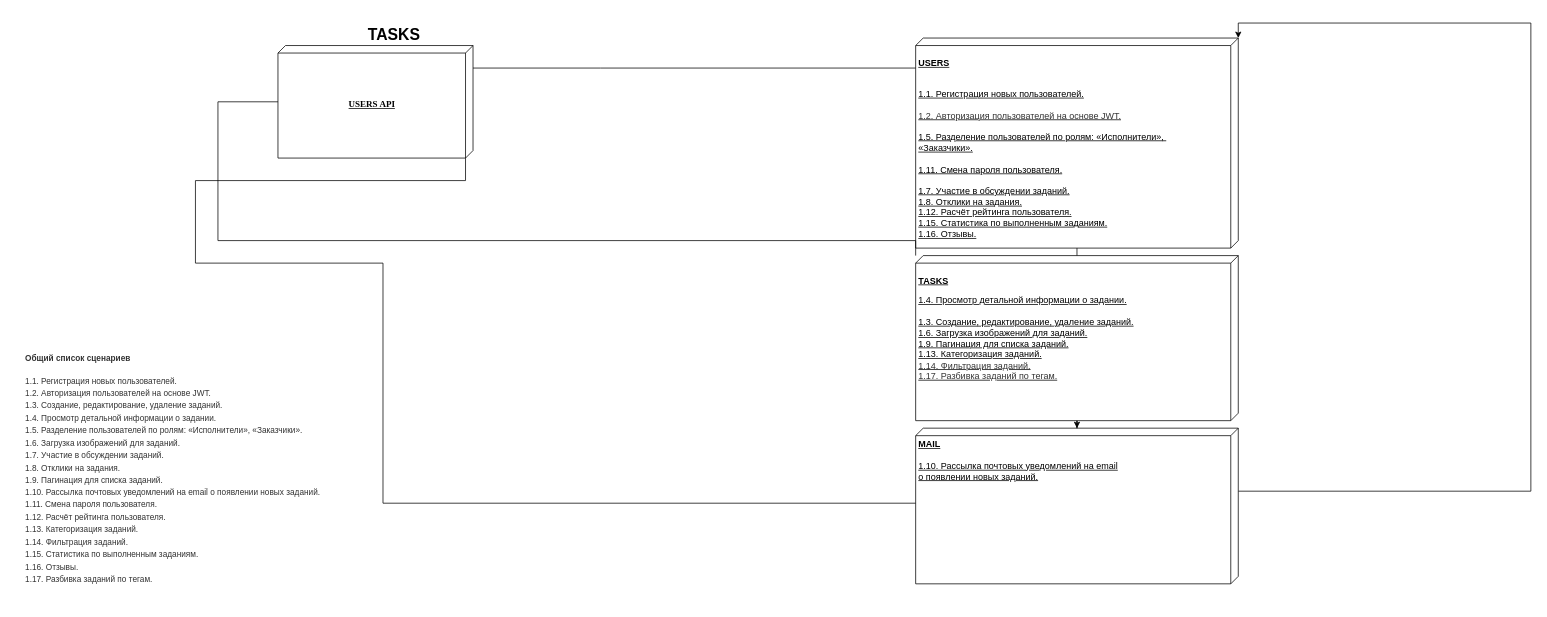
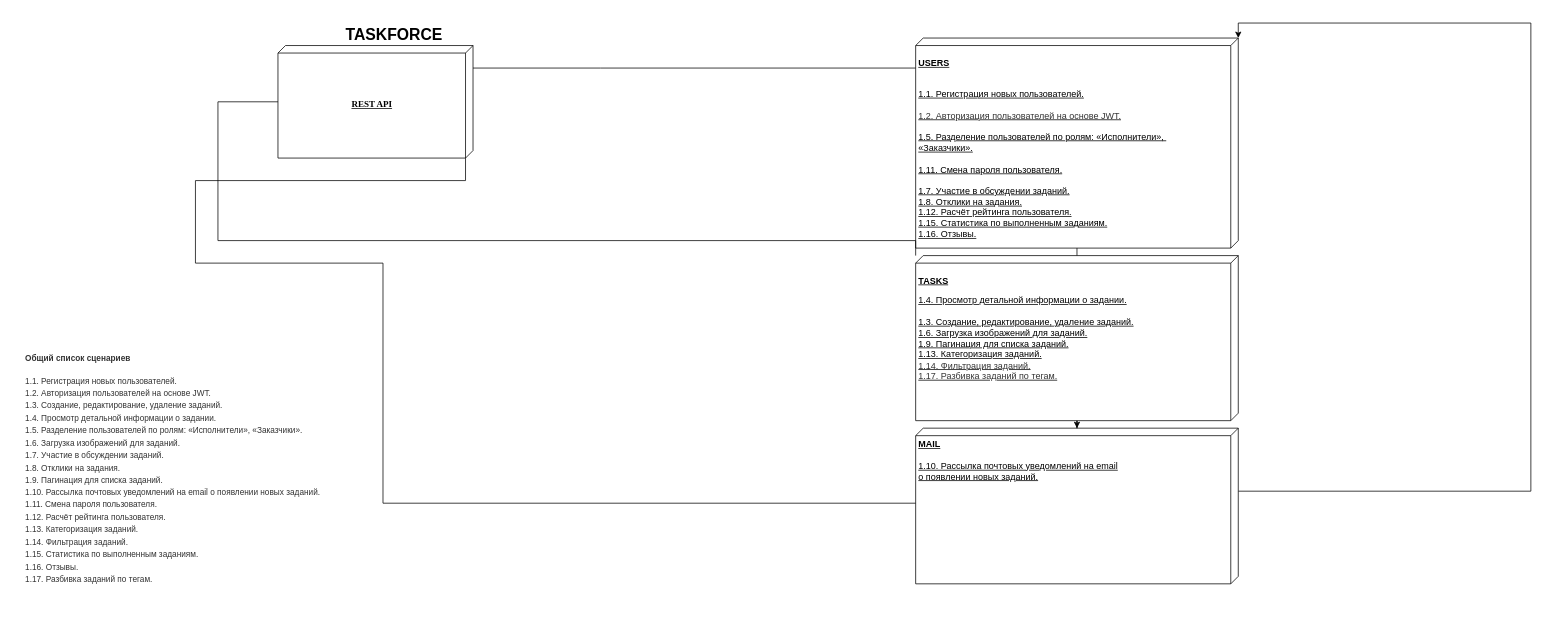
  <mxCell id="0" />
  <mxCell id="1" parent="0" />
  <mxCell id="2" style="edgeStyle=orthogonalEdgeStyle;rounded=0;orthogonalLoop=1;jettySize=auto;html=1;entryX=0;entryY=0;entryDx=0;entryDy=210;entryPerimeter=0;" parent="1" source="3" target="5" edge="1"><mxGeometry relative="1" as="geometry" /></mxCell>
  <mxCell id="3" value="&lt;p style=&quot;font-size: 12px;&quot;&gt;&lt;font style=&quot;font-size: 12px;&quot;&gt;&lt;b&gt;USERS&lt;/b&gt;&lt;/font&gt;&lt;/p&gt;&lt;font style=&quot;font-size: 12px;&quot;&gt;&lt;br style=&quot;font-size: 12px;&quot;&gt;&lt;/font&gt;&lt;font style=&quot;border-color: var(--border-color); font-size: 12px;&quot;&gt;&lt;font style=&quot;font-size: 12px;&quot;&gt;1.1. Регистрация новых пользователей.&lt;br&gt;&lt;br style=&quot;font-size: 12px;&quot;&gt;&lt;span style=&quot;background-color: rgb(255, 255, 255); color: rgb(51, 51, 51); font-variant-ligatures: none; font-size: 12px;&quot;&gt;1.2. Авторизация пользователей на&amp;nbsp;основе JWT.&lt;/span&gt;&lt;br style=&quot;font-size: 12px;&quot;&gt;&lt;/font&gt;&lt;div style=&quot;border-color: var(--border-color); font-size: 12px;&quot;&gt;&lt;font style=&quot;font-size: 12px;&quot;&gt;&lt;br&gt;&lt;/font&gt;&lt;/div&gt;&lt;div style=&quot;border-color: var(--border-color); font-size: 12px;&quot;&gt;&lt;font style=&quot;font-size: 12px;&quot;&gt;1.5. Разделение пользователей по&amp;nbsp;ролям: «Исполнители»,&amp;nbsp;&lt;/font&gt;&lt;/div&gt;&lt;div style=&quot;border-color: var(--border-color); font-size: 12px;&quot;&gt;&lt;font style=&quot;font-size: 12px;&quot;&gt;«Заказчики».&lt;br style=&quot;border-color: var(--border-color); color: rgb(51, 51, 51); font-variant-ligatures: none; box-sizing: inherit; font-size: 12px;&quot;&gt;&lt;/font&gt;&lt;/div&gt;&lt;div style=&quot;border-color: var(--border-color); font-size: 12px;&quot;&gt;&lt;font style=&quot;font-size: 12px;&quot;&gt;&lt;br&gt;&lt;/font&gt;&lt;/div&gt;&lt;div style=&quot;border-color: var(--border-color); font-size: 12px;&quot;&gt;&lt;font style=&quot;font-size: 12px;&quot;&gt;1.11. Смена пароля пользователя.&lt;br&gt;&lt;br style=&quot;border-color: var(--border-color); color: rgb(51, 51, 51); font-variant-ligatures: none; box-sizing: inherit; font-size: 12px;&quot;&gt;&lt;div style=&quot;border-color: var(--border-color);&quot;&gt;&lt;font style=&quot;border-color: var(--border-color);&quot;&gt;1.7. Участие в&amp;nbsp;обсуждении заданий.&lt;/font&gt;&lt;/div&gt;1.8. Отклики на&amp;nbsp;задания.&lt;br style=&quot;border-color: var(--border-color); color: rgb(51, 51, 51); font-variant-ligatures: none; box-sizing: inherit;&quot;&gt;&lt;/font&gt;&lt;/div&gt;&lt;div style=&quot;border-color: var(--border-color); font-size: 12px;&quot;&gt;&lt;span style=&quot;background-color: initial;&quot;&gt;1.12. Расчёт рейтинга пользователя.&lt;/span&gt;&lt;br&gt;&lt;/div&gt;&lt;div style=&quot;border-color: var(--border-color); font-size: 12px;&quot;&gt;1.15. Статистика по&amp;nbsp;выполненным заданиям.&lt;span style=&quot;background-color: initial;&quot;&gt;&lt;br&gt;&lt;/span&gt;&lt;/div&gt;&lt;div style=&quot;border-color: var(--border-color); font-size: 12px;&quot;&gt;&lt;font style=&quot;font-size: 12px;&quot;&gt;1.16. Отзывы.&lt;br&gt;&lt;/font&gt;&lt;br style=&quot;border-color: var(--border-color); color: rgb(51, 51, 51); font-variant-ligatures: none;&quot;&gt;&lt;/div&gt;&lt;/font&gt;" style="verticalAlign=top;align=left;spacingTop=8;spacingLeft=2;spacingRight=12;shape=cube;size=10;direction=south;fontStyle=4;html=1;rounded=0;shadow=0;comic=0;labelBackgroundColor=none;strokeWidth=1;fontFamily=Helvetica;fontSize=12;" parent="1" vertex="1"><mxGeometry x="1220" y="50" width="430" height="280" as="geometry" /></mxCell>
  <mxCell id="4" style="edgeStyle=orthogonalEdgeStyle;rounded=0;orthogonalLoop=1;jettySize=auto;html=1;" parent="1" source="5" target="13" edge="1"><mxGeometry relative="1" as="geometry" /></mxCell>
  <mxCell id="5" value="&lt;p style=&quot;font-size: 12px;&quot;&gt;&lt;font style=&quot;font-size: 12px;&quot;&gt;&lt;b&gt;TASKS&lt;/b&gt;&lt;/font&gt;&lt;/p&gt;&lt;font style=&quot;font-size: 12px;&quot;&gt;1.4. Просмотр детальной информации о&amp;nbsp;задании.&lt;br style=&quot;border-color: var(--border-color);&quot;&gt;&lt;br&gt;1.3. Создание, редактирование, удаление заданий.&lt;br style=&quot;font-size: 12px;&quot;&gt;1.6. Загрузка изображений для заданий.&lt;br style=&quot;border-color: var(--border-color);&quot;&gt;1.9. Пагинация для списка заданий.&lt;br style=&quot;border-color: var(--border-color);&quot;&gt;1.13. Категоризация заданий.&lt;br style=&quot;border-color: var(--border-color); color: rgb(51, 51, 51); font-variant-ligatures: none; box-sizing: inherit;&quot;&gt;&lt;span style=&quot;border-color: var(--border-color); color: rgb(51, 51, 51); font-variant-ligatures: none; background-color: rgb(255, 255, 255);&quot;&gt;1.14. Фильтрация заданий.&lt;br&gt;1.17. Разбивка заданий по&amp;nbsp;тегам.&lt;br&gt;&lt;/span&gt;&lt;br style=&quot;border-color: var(--border-color); color: rgb(51, 51, 51); font-size: 12px; font-variant-ligatures: none; box-sizing: inherit;&quot;&gt;&lt;/font&gt;&lt;span style=&quot;color: rgb(51, 51, 51); font-size: 12px; font-variant-ligatures: none; background-color: rgb(255, 255, 255);&quot;&gt;&lt;br style=&quot;font-size: 12px;&quot;&gt;&lt;/span&gt;" style="verticalAlign=top;align=left;spacingTop=8;spacingLeft=2;spacingRight=12;shape=cube;size=10;direction=south;fontStyle=4;html=1;rounded=0;shadow=0;comic=0;labelBackgroundColor=none;strokeWidth=1;fontFamily=Helvetica;fontSize=12;" parent="1" vertex="1"><mxGeometry x="1220" y="340" width="430" height="220" as="geometry" /></mxCell>
- <mxCell id="6" value="USERS API" style="verticalAlign=middle;align=center;spacingTop=8;spacingLeft=2;spacingRight=12;shape=cube;size=10;direction=south;fontStyle=5;html=1;rounded=0;shadow=0;comic=0;labelBackgroundColor=none;strokeWidth=1;fontFamily=Verdana;fontSize=12" parent="1" vertex="1"><mxGeometry x="370" y="60" width="260" height="150" as="geometry" /></mxCell>
+ <mxCell id="6" value="REST API" style="verticalAlign=middle;align=center;spacingTop=8;spacingLeft=2;spacingRight=12;shape=cube;size=10;direction=south;fontStyle=5;html=1;rounded=0;shadow=0;comic=0;labelBackgroundColor=none;strokeWidth=1;fontFamily=Verdana;fontSize=12" parent="1" vertex="1"><mxGeometry x="370" y="60" width="260" height="150" as="geometry" /></mxCell>
  <mxCell id="7" style="edgeStyle=orthogonalEdgeStyle;rounded=0;html=1;labelBackgroundColor=none;startArrow=none;startFill=0;startSize=8;endArrow=none;endFill=0;endSize=16;fontFamily=Verdana;fontSize=12;" parent="1" source="6" target="5" edge="1"><mxGeometry relative="1" as="geometry"><Array as="points"><mxPoint x="290" y="320" /><mxPoint x="1220" y="320" /></Array></mxGeometry></mxCell>
  <mxCell id="8" style="edgeStyle=orthogonalEdgeStyle;rounded=0;html=1;labelBackgroundColor=none;startArrow=none;startFill=0;startSize=8;endArrow=none;endFill=0;endSize=16;fontFamily=Verdana;fontSize=12;" parent="1" source="6" target="3" edge="1"><mxGeometry relative="1" as="geometry"><Array as="points"><mxPoint x="800" y="90" /><mxPoint x="800" y="90" /></Array></mxGeometry></mxCell>
- <mxCell id="9" value="TASKS" style="text;strokeColor=none;align=center;fillColor=none;html=1;verticalAlign=middle;whiteSpace=wrap;rounded=0;fontStyle=1;fontSize=21;" parent="1" vertex="1"><mxGeometry x="430" y="20" width="190" height="50" as="geometry" /></mxCell>
+ <mxCell id="9" value="TASKFORCE" style="text;strokeColor=none;align=center;fillColor=none;html=1;verticalAlign=middle;whiteSpace=wrap;rounded=0;fontStyle=1;fontSize=21;" parent="1" vertex="1"><mxGeometry x="430" y="20" width="190" height="50" as="geometry" /></mxCell>
  <mxCell id="10" value="&lt;h2 style=&quot;box-sizing: inherit; text-rendering: optimizelegibility; -webkit-font-smoothing: antialiased; font-family: &amp;quot;TT Norms Pro&amp;quot;, Arial, sans-serif; color: rgb(51, 51, 51); margin: 15px 0px 0.53em; font-size: 11px; line-height: 1.2em; padding-bottom: 0px; border-bottom: none; font-variant-ligatures: none; text-align: start; background-color: rgb(255, 255, 255);&quot; id=&quot;obshchii-spisok-stsenariev&quot;&gt;Общий список сценариев&lt;/h2&gt;&lt;h2 style=&quot;box-sizing: inherit; text-rendering: optimizelegibility; -webkit-font-smoothing: antialiased; font-family: &amp;quot;TT Norms Pro&amp;quot;, Arial, sans-serif; color: rgb(51, 51, 51); margin: 15px 0px 0.53em; font-size: 11px; line-height: 1.2em; padding-bottom: 0px; border-bottom: none; font-variant-ligatures: none; text-align: start; background-color: rgb(255, 255, 255);&quot; id=&quot;obshchii-spisok-stsenariev&quot;&gt;&lt;p style=&quot;box-sizing: inherit; margin: 10px 0px 15px; line-height: 1.5; padding-bottom: 0px; font-size: 11px; font-weight: 400;&quot;&gt;1.1. Регистрация новых пользователей.&lt;br style=&quot;box-sizing: inherit; font-size: 11px;&quot;&gt;1.2. Авторизация пользователей на&amp;nbsp;основе JWT.&lt;br style=&quot;box-sizing: inherit; font-size: 11px;&quot;&gt;1.3. Создание, редактирование, удаление заданий.&lt;br style=&quot;box-sizing: inherit; font-size: 11px;&quot;&gt;1.4. Просмотр детальной информации о&amp;nbsp;задании.&lt;br style=&quot;box-sizing: inherit; font-size: 11px;&quot;&gt;1.5. Разделение пользователей по&amp;nbsp;ролям: «Исполнители», «Заказчики».&lt;br style=&quot;box-sizing: inherit; font-size: 11px;&quot;&gt;1.6. Загрузка изображений для заданий.&lt;br style=&quot;box-sizing: inherit; font-size: 11px;&quot;&gt;1.7. Участие в&amp;nbsp;обсуждении заданий.&lt;br style=&quot;box-sizing: inherit; font-size: 11px;&quot;&gt;1.8. Отклики на&amp;nbsp;задания.&lt;br style=&quot;box-sizing: inherit; font-size: 11px;&quot;&gt;1.9. Пагинация для списка заданий.&lt;br style=&quot;box-sizing: inherit; font-size: 11px;&quot;&gt;1.10. Рассылка почтовых уведомлений на&amp;nbsp;email о&amp;nbsp;появлении новых заданий.&lt;br style=&quot;box-sizing: inherit; font-size: 11px;&quot;&gt;1.11. Смена пароля пользователя.&lt;br style=&quot;box-sizing: inherit; font-size: 11px;&quot;&gt;1.12. Расчёт рейтинга пользователя.&lt;br style=&quot;box-sizing: inherit; font-size: 11px;&quot;&gt;1.13. Категоризация заданий.&lt;br style=&quot;box-sizing: inherit; font-size: 11px;&quot;&gt;1.14. Фильтрация заданий.&lt;br style=&quot;box-sizing: inherit; font-size: 11px;&quot;&gt;1.15. Статистика по&amp;nbsp;выполненным заданиям.&lt;br style=&quot;box-sizing: inherit; font-size: 11px;&quot;&gt;1.16. Отзывы.&lt;br style=&quot;box-sizing: inherit; font-size: 11px;&quot;&gt;1.17. Разбивка заданий по&amp;nbsp;тегам.&lt;/p&gt;&lt;/h2&gt;" style="text;strokeColor=none;align=center;fillColor=none;html=1;verticalAlign=middle;whiteSpace=wrap;rounded=0;fontSize=11;" parent="1" vertex="1"><mxGeometry x="20" y="450" width="420" height="350" as="geometry" /></mxCell>
  <mxCell id="11" style="edgeStyle=orthogonalEdgeStyle;rounded=0;orthogonalLoop=1;jettySize=auto;html=1;exitX=0.5;exitY=1;exitDx=0;exitDy=0;" parent="1" source="10" target="10" edge="1"><mxGeometry relative="1" as="geometry" /></mxCell>
  <mxCell id="12" style="edgeStyle=orthogonalEdgeStyle;rounded=0;orthogonalLoop=1;jettySize=auto;html=1;entryX=0;entryY=0;entryDx=0;entryDy=0;entryPerimeter=0;" parent="1" source="13" target="3" edge="1"><mxGeometry relative="1" as="geometry"><Array as="points"><mxPoint x="2040" y="654" /><mxPoint x="2040" y="30" /></Array></mxGeometry></mxCell>
  <mxCell id="13" value="&lt;b&gt;MAIL&lt;/b&gt;&lt;br style=&quot;font-size: 12px;&quot;&gt;&lt;br style=&quot;font-size: 12px;&quot;&gt;1.10. Рассылка почтовых уведомлений на&amp;nbsp;email &lt;br style=&quot;font-size: 12px;&quot;&gt;о&amp;nbsp;появлении новых заданий." style="verticalAlign=top;align=left;spacingTop=8;spacingLeft=2;spacingRight=12;shape=cube;size=10;direction=south;fontStyle=4;html=1;rounded=0;shadow=0;comic=0;labelBackgroundColor=none;strokeWidth=1;fontFamily=Helvetica;fontSize=12;" parent="1" vertex="1"><mxGeometry x="1220" y="570" width="430" height="207.5" as="geometry" /></mxCell>
  <mxCell id="14" style="edgeStyle=orthogonalEdgeStyle;rounded=0;html=1;labelBackgroundColor=none;startArrow=none;startFill=0;startSize=8;endArrow=none;endFill=0;endSize=16;fontFamily=Verdana;fontSize=12;exitX=0;exitY=0;exitDx=150;exitDy=10;exitPerimeter=0;" parent="1" source="6" target="13" edge="1"><mxGeometry relative="1" as="geometry"><Array as="points"><mxPoint x="260" y="240" /><mxPoint x="260" y="350" /><mxPoint x="510" y="350" /><mxPoint x="510" y="670" /></Array><mxPoint x="1190" y="375" as="sourcePoint" /><mxPoint x="1540" y="375" as="targetPoint" /></mxGeometry></mxCell>
